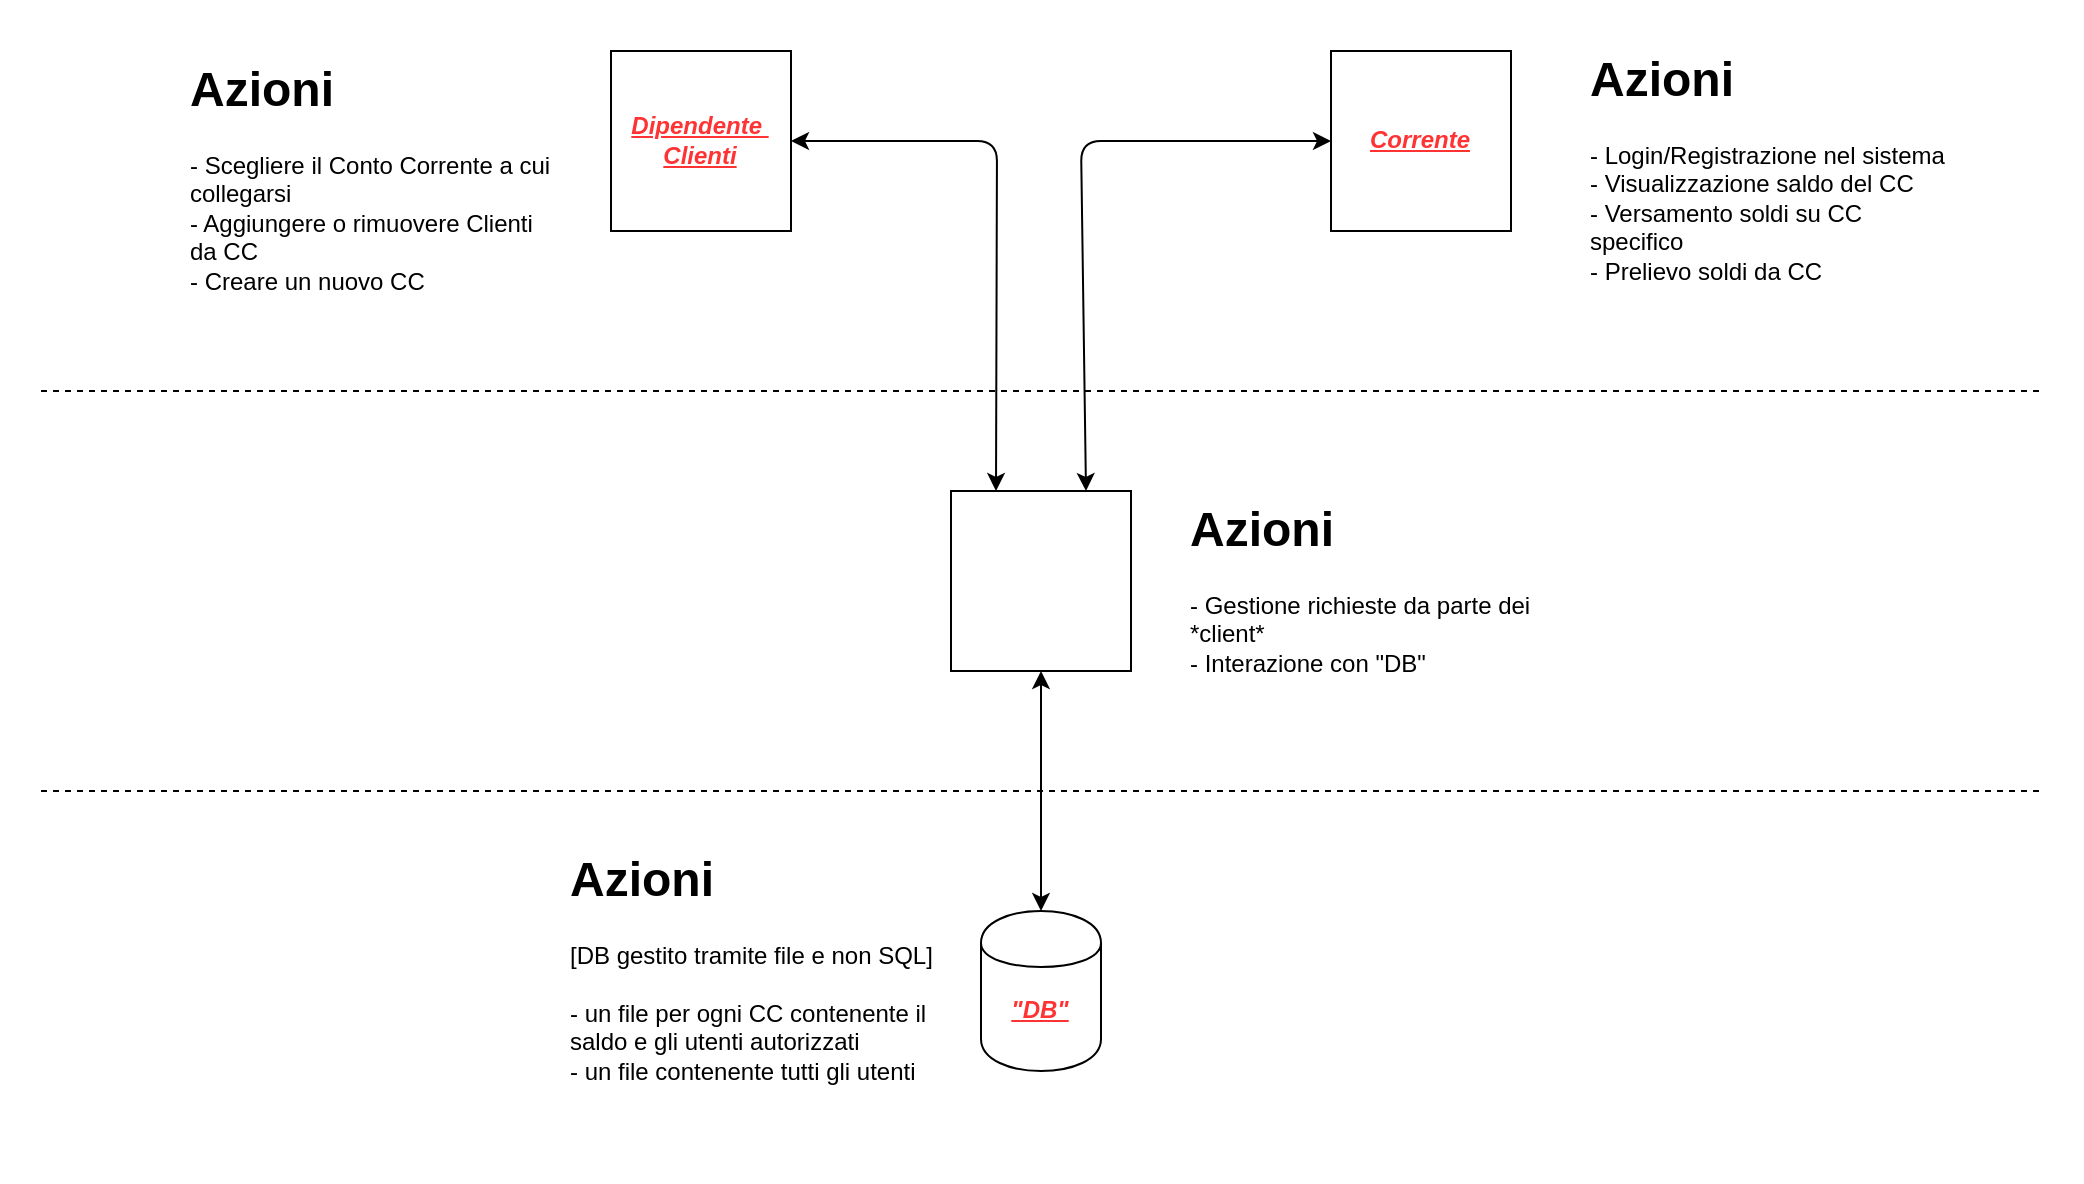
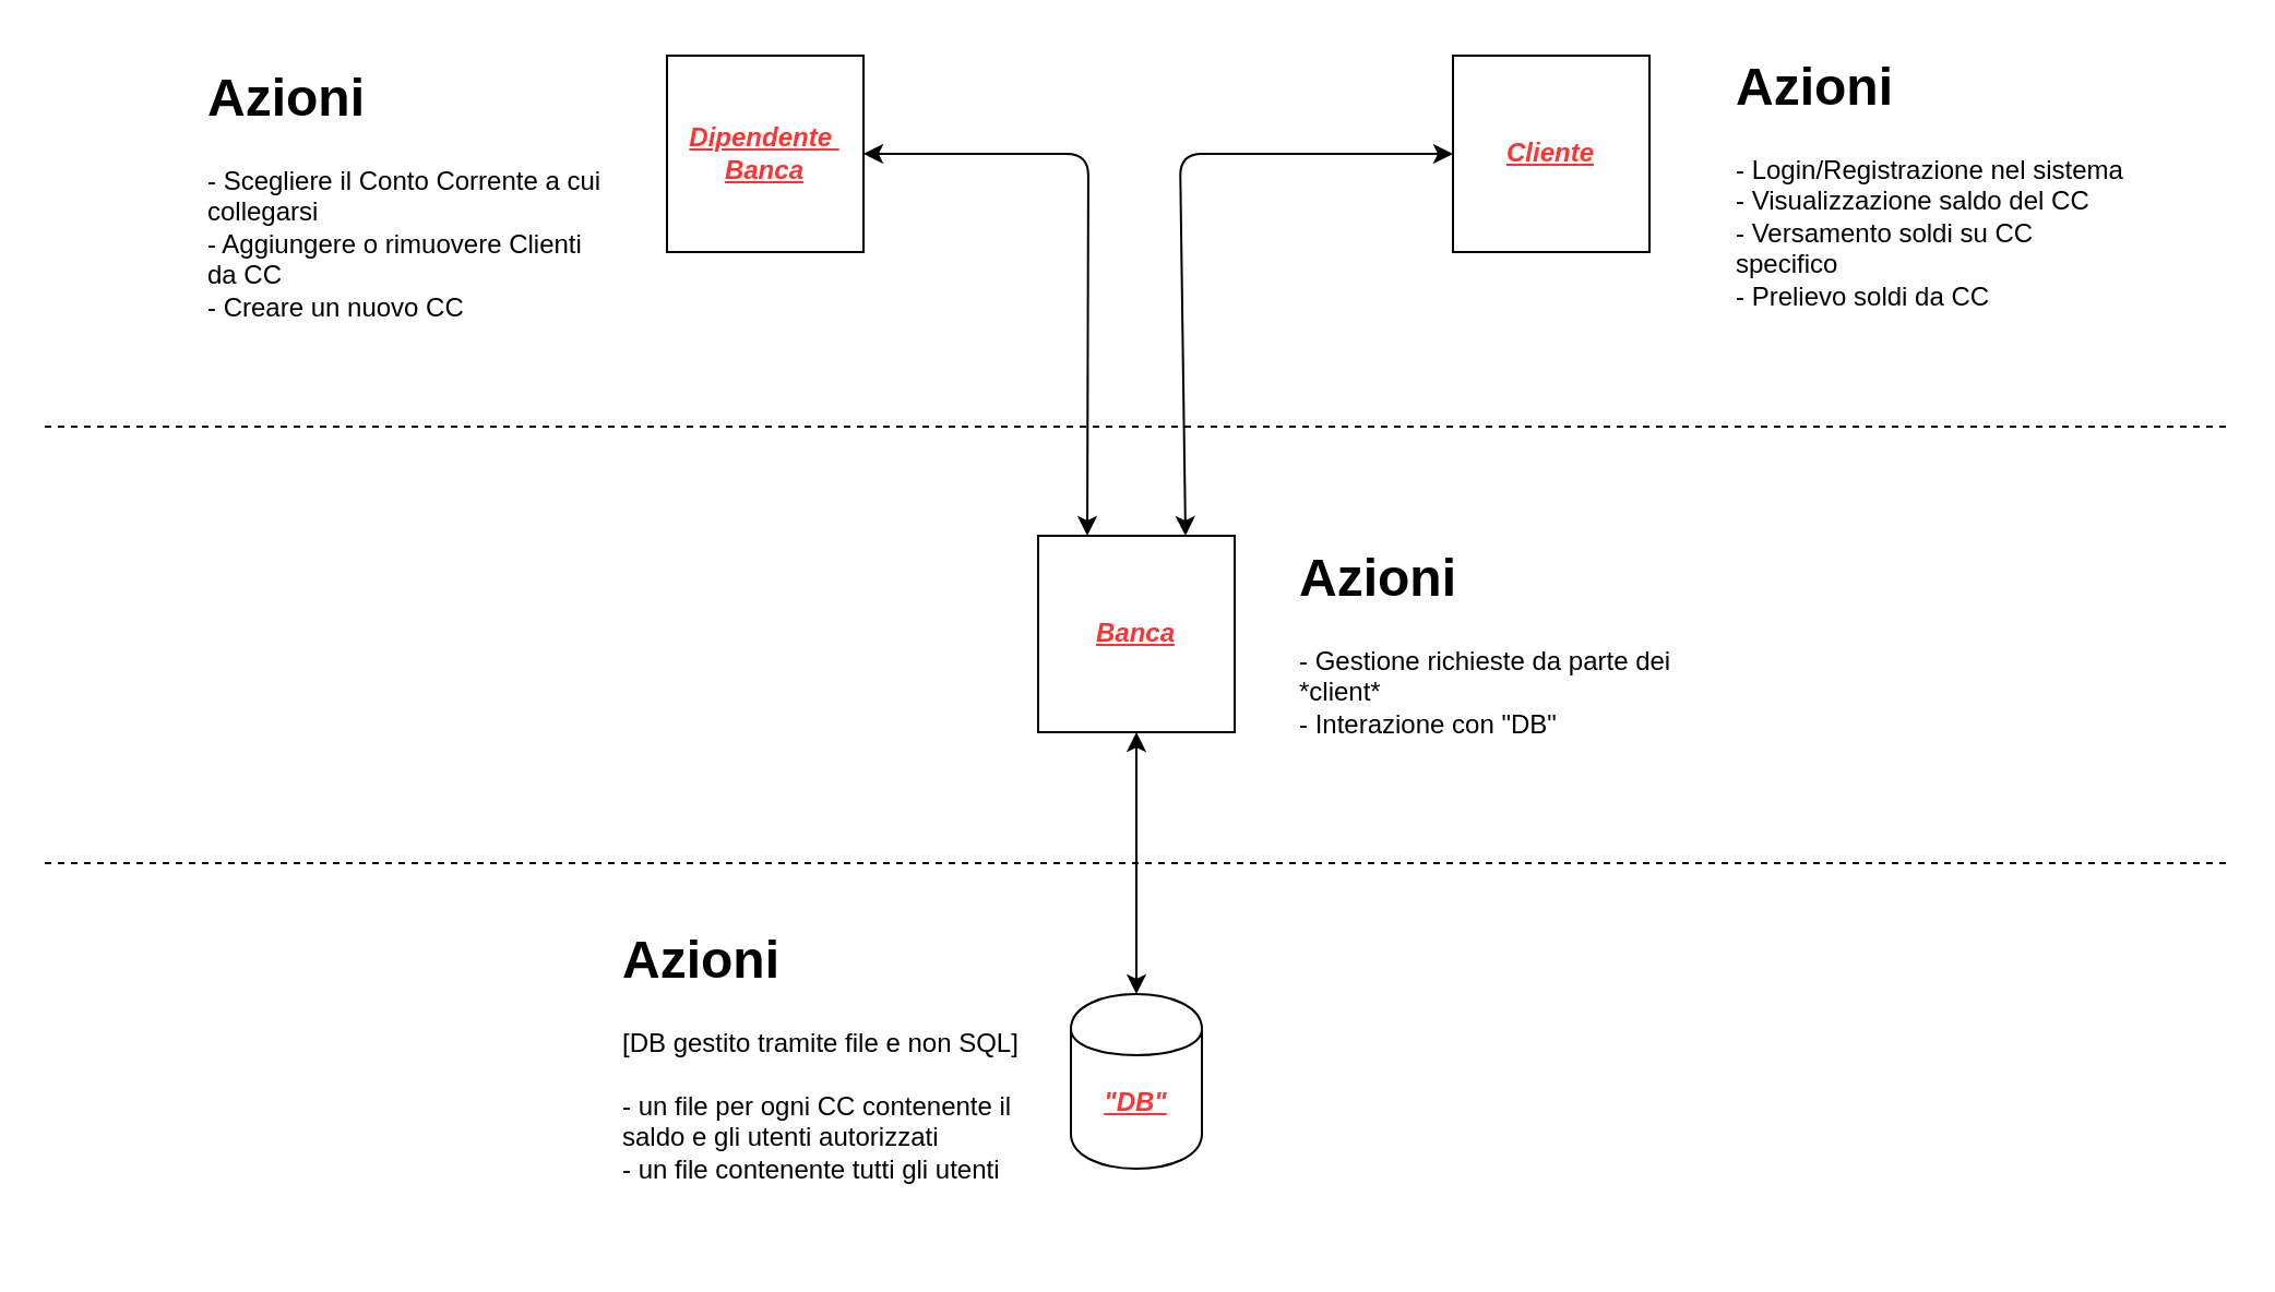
  <mxCell id="0" />
  <mxCell id="1" parent="0" />
  <mxCell id="2" value="" style="whiteSpace=wrap;html=1;aspect=fixed;" parent="1" vertex="1"><mxGeometry x="305" y="25" width="90" height="90" as="geometry" /></mxCell>
  <mxCell id="3" value="" style="whiteSpace=wrap;html=1;aspect=fixed;" parent="1" vertex="1"><mxGeometry x="665" y="25" width="90" height="90" as="geometry" /></mxCell>
  <mxCell id="4" value="" style="whiteSpace=wrap;html=1;aspect=fixed;" parent="1" vertex="1"><mxGeometry x="475" y="245" width="90" height="90" as="geometry" /></mxCell>
  <mxCell id="5" value="" style="shape=cylinder;whiteSpace=wrap;html=1;boundedLbl=1;backgroundOutline=1;" parent="1" vertex="1"><mxGeometry x="490" y="455" width="60" height="80" as="geometry" /></mxCell>
  <mxCell id="6" value="" style="endArrow=classic;startArrow=classic;html=1;entryX=0.5;entryY=1;entryDx=0;entryDy=0;exitX=0.5;exitY=0;exitDx=0;exitDy=0;" parent="1" source="5" target="4" edge="1"><mxGeometry width="50" height="50" relative="1" as="geometry"><mxPoint x="500" y="425" as="sourcePoint" /><mxPoint x="550" y="375" as="targetPoint" /></mxGeometry></mxCell>
  <mxCell id="7" value="" style="endArrow=classic;startArrow=classic;html=1;entryX=0;entryY=0.5;entryDx=0;entryDy=0;exitX=0.75;exitY=0;exitDx=0;exitDy=0;" parent="1" source="4" target="9" edge="1"><mxGeometry width="50" height="50" relative="1" as="geometry"><mxPoint x="715" y="285" as="sourcePoint" /><mxPoint x="765" y="235" as="targetPoint" /><Array as="points"><mxPoint x="540" y="70" /></Array></mxGeometry></mxCell>
  <mxCell id="8" value="" style="endArrow=classic;startArrow=classic;html=1;entryX=1;entryY=0.5;entryDx=0;entryDy=0;exitX=0.25;exitY=0;exitDx=0;exitDy=0;" parent="1" source="4" target="10" edge="1"><mxGeometry width="50" height="50" relative="1" as="geometry"><mxPoint x="715" y="285" as="sourcePoint" /><mxPoint x="765" y="235" as="targetPoint" /><Array as="points"><mxPoint x="498" y="70" /></Array></mxGeometry></mxCell>
- <mxCell id="9" value="&lt;font color=&quot;#FF3333&quot;&gt;&lt;u&gt;&lt;i&gt;&lt;b&gt;Corrente&lt;/b&gt;&lt;/i&gt;&lt;/u&gt;&lt;/font&gt;" style="text;html=1;strokeColor=none;fillColor=none;align=center;verticalAlign=middle;whiteSpace=wrap;rounded=0;" parent="1" vertex="1"><mxGeometry x="665" y="25" width="90" height="90" as="geometry" /></mxCell>
- <mxCell id="10" value="&lt;font color=&quot;#FF3333&quot;&gt;&lt;u&gt;&lt;i&gt;&lt;b&gt;Dipendente&amp;nbsp;&lt;br&gt;Clienti&lt;/b&gt;&lt;/i&gt;&lt;/u&gt;&lt;/font&gt;" style="text;html=1;strokeColor=none;fillColor=none;align=center;verticalAlign=middle;whiteSpace=wrap;rounded=0;" parent="1" vertex="1"><mxGeometry x="305" y="25" width="90" height="90" as="geometry" /></mxCell>
+ <mxCell id="9" value="&lt;font color=&quot;#FF3333&quot;&gt;&lt;u&gt;&lt;i&gt;&lt;b&gt;Cliente&lt;/b&gt;&lt;/i&gt;&lt;/u&gt;&lt;/font&gt;" style="text;html=1;strokeColor=none;fillColor=none;align=center;verticalAlign=middle;whiteSpace=wrap;rounded=0;" parent="1" vertex="1"><mxGeometry x="665" y="25" width="90" height="90" as="geometry" /></mxCell>
+ <mxCell id="10" value="&lt;font color=&quot;#FF3333&quot;&gt;&lt;u&gt;&lt;i&gt;&lt;b&gt;Dipendente&amp;nbsp;&lt;br&gt;Banca&lt;/b&gt;&lt;/i&gt;&lt;/u&gt;&lt;/font&gt;" style="text;html=1;strokeColor=none;fillColor=none;align=center;verticalAlign=middle;whiteSpace=wrap;rounded=0;" parent="1" vertex="1"><mxGeometry x="305" y="25" width="90" height="90" as="geometry" /></mxCell>
+ <mxCell id="11" value="&lt;font color=&quot;#FF3333&quot;&gt;&lt;u&gt;&lt;i&gt;&lt;b&gt;Banca&lt;/b&gt;&lt;/i&gt;&lt;/u&gt;&lt;/font&gt;" style="text;html=1;strokeColor=none;fillColor=none;align=center;verticalAlign=middle;whiteSpace=wrap;rounded=0;" parent="1" vertex="1"><mxGeometry x="475" y="245" width="90" height="90" as="geometry" /></mxCell>
  <mxCell id="12" value="&lt;font color=&quot;#FF3333&quot;&gt;&lt;u&gt;&lt;i&gt;&lt;b&gt;&quot;DB&quot;&lt;/b&gt;&lt;/i&gt;&lt;/u&gt;&lt;/font&gt;" style="text;html=1;strokeColor=none;fillColor=none;align=center;verticalAlign=middle;whiteSpace=wrap;rounded=0;" parent="1" vertex="1"><mxGeometry x="485" y="485" width="70" height="40" as="geometry" /></mxCell>
  <mxCell id="13" value="&lt;h1&gt;Azioni&lt;/h1&gt;&lt;div&gt;- Scegliere il Conto Corrente a cui collegarsi&lt;/div&gt;&lt;div&gt;- Aggiungere o rimuovere Clienti da CC&lt;/div&gt;&lt;div&gt;- Creare un nuovo CC&lt;/div&gt;&lt;div&gt;&lt;br&gt;&lt;/div&gt;" style="text;html=1;strokeColor=none;fillColor=none;spacing=5;spacingTop=-20;whiteSpace=wrap;overflow=hidden;rounded=0;" parent="1" vertex="1"><mxGeometry x="90" y="25" width="190" height="130" as="geometry" /></mxCell>
  <mxCell id="14" value="&lt;h1&gt;Azioni&lt;/h1&gt;&lt;div&gt;- Login/Registrazione nel sistema&lt;/div&gt;&lt;div&gt;- Visualizzazione saldo del CC&lt;/div&gt;&lt;div&gt;- Versamento soldi su CC specifico&lt;/div&gt;&lt;div&gt;- Prelievo soldi da CC&lt;/div&gt;" style="text;html=1;strokeColor=none;fillColor=none;spacing=5;spacingTop=-20;whiteSpace=wrap;overflow=hidden;rounded=0;" parent="1" vertex="1"><mxGeometry x="790" y="20" width="190" height="140" as="geometry" /></mxCell>
  <mxCell id="15" value="&lt;h1&gt;Azioni&lt;/h1&gt;&lt;div&gt;- Gestione richieste da parte dei *client*&amp;nbsp;&lt;/div&gt;&lt;div&gt;- Interazione con &quot;DB&quot;&lt;/div&gt;&lt;div&gt;&lt;br&gt;&lt;/div&gt;" style="text;html=1;strokeColor=none;fillColor=none;spacing=5;spacingTop=-20;whiteSpace=wrap;overflow=hidden;rounded=0;" parent="1" vertex="1"><mxGeometry x="590" y="245" width="190" height="130" as="geometry" /></mxCell>
  <mxCell id="16" value="&lt;h1&gt;Azioni&lt;/h1&gt;&lt;div&gt;[DB gestito tramite file e non SQL]&lt;/div&gt;&lt;div&gt;&lt;br&gt;&lt;/div&gt;&lt;div&gt;- un file per ogni CC contenente il saldo e gli utenti autorizzati&lt;/div&gt;&lt;div&gt;- un file contenente tutti gli utenti&lt;/div&gt;&lt;div&gt;&lt;br&gt;&lt;/div&gt;" style="text;html=1;strokeColor=none;fillColor=none;spacing=5;spacingTop=-20;whiteSpace=wrap;overflow=hidden;rounded=0;" parent="1" vertex="1"><mxGeometry x="280" y="420" width="190" height="150" as="geometry" /></mxCell>
  <mxCell id="17" value="" style="endArrow=none;dashed=1;html=1;" parent="1" edge="1"><mxGeometry width="50" height="50" relative="1" as="geometry"><mxPoint x="20" y="195" as="sourcePoint" /><mxPoint x="1020" y="195" as="targetPoint" /></mxGeometry></mxCell>
  <mxCell id="18" value="" style="endArrow=none;dashed=1;html=1;" parent="1" edge="1"><mxGeometry width="50" height="50" relative="1" as="geometry"><mxPoint x="20" y="395" as="sourcePoint" /><mxPoint x="1020" y="395" as="targetPoint" /></mxGeometry></mxCell>
